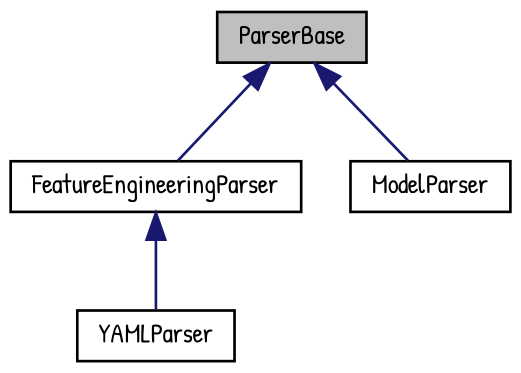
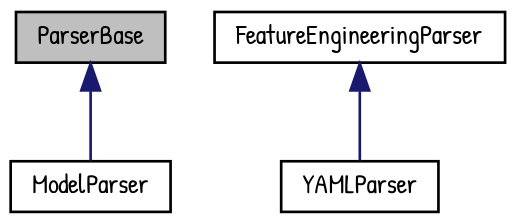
  digraph {
    fontname="Patrick Hand"
    node [color=black fillcolor=white fontname="Patrick Hand" fontsize=10 shape=record style=filled]
    edge [color=midnightblue dir=back fontname="Patrick Hand" fontsize=10 labelfontname=Helvetica labelfontsize=10 style=solid]
    n1 [fillcolor=grey75 fontcolor=black height=0.2 label=ParserBase width=0.4]
    n2 [height=0.2 label=FeatureEngineeringParser width=0.4]
    n3 [height=0.2 label=ModelParser width=0.4]
    n4 [height=0.2 label=YAMLParser width=0.4]
-   n1 -> n2
    n1 -> n3
    n2 -> n4
  }
